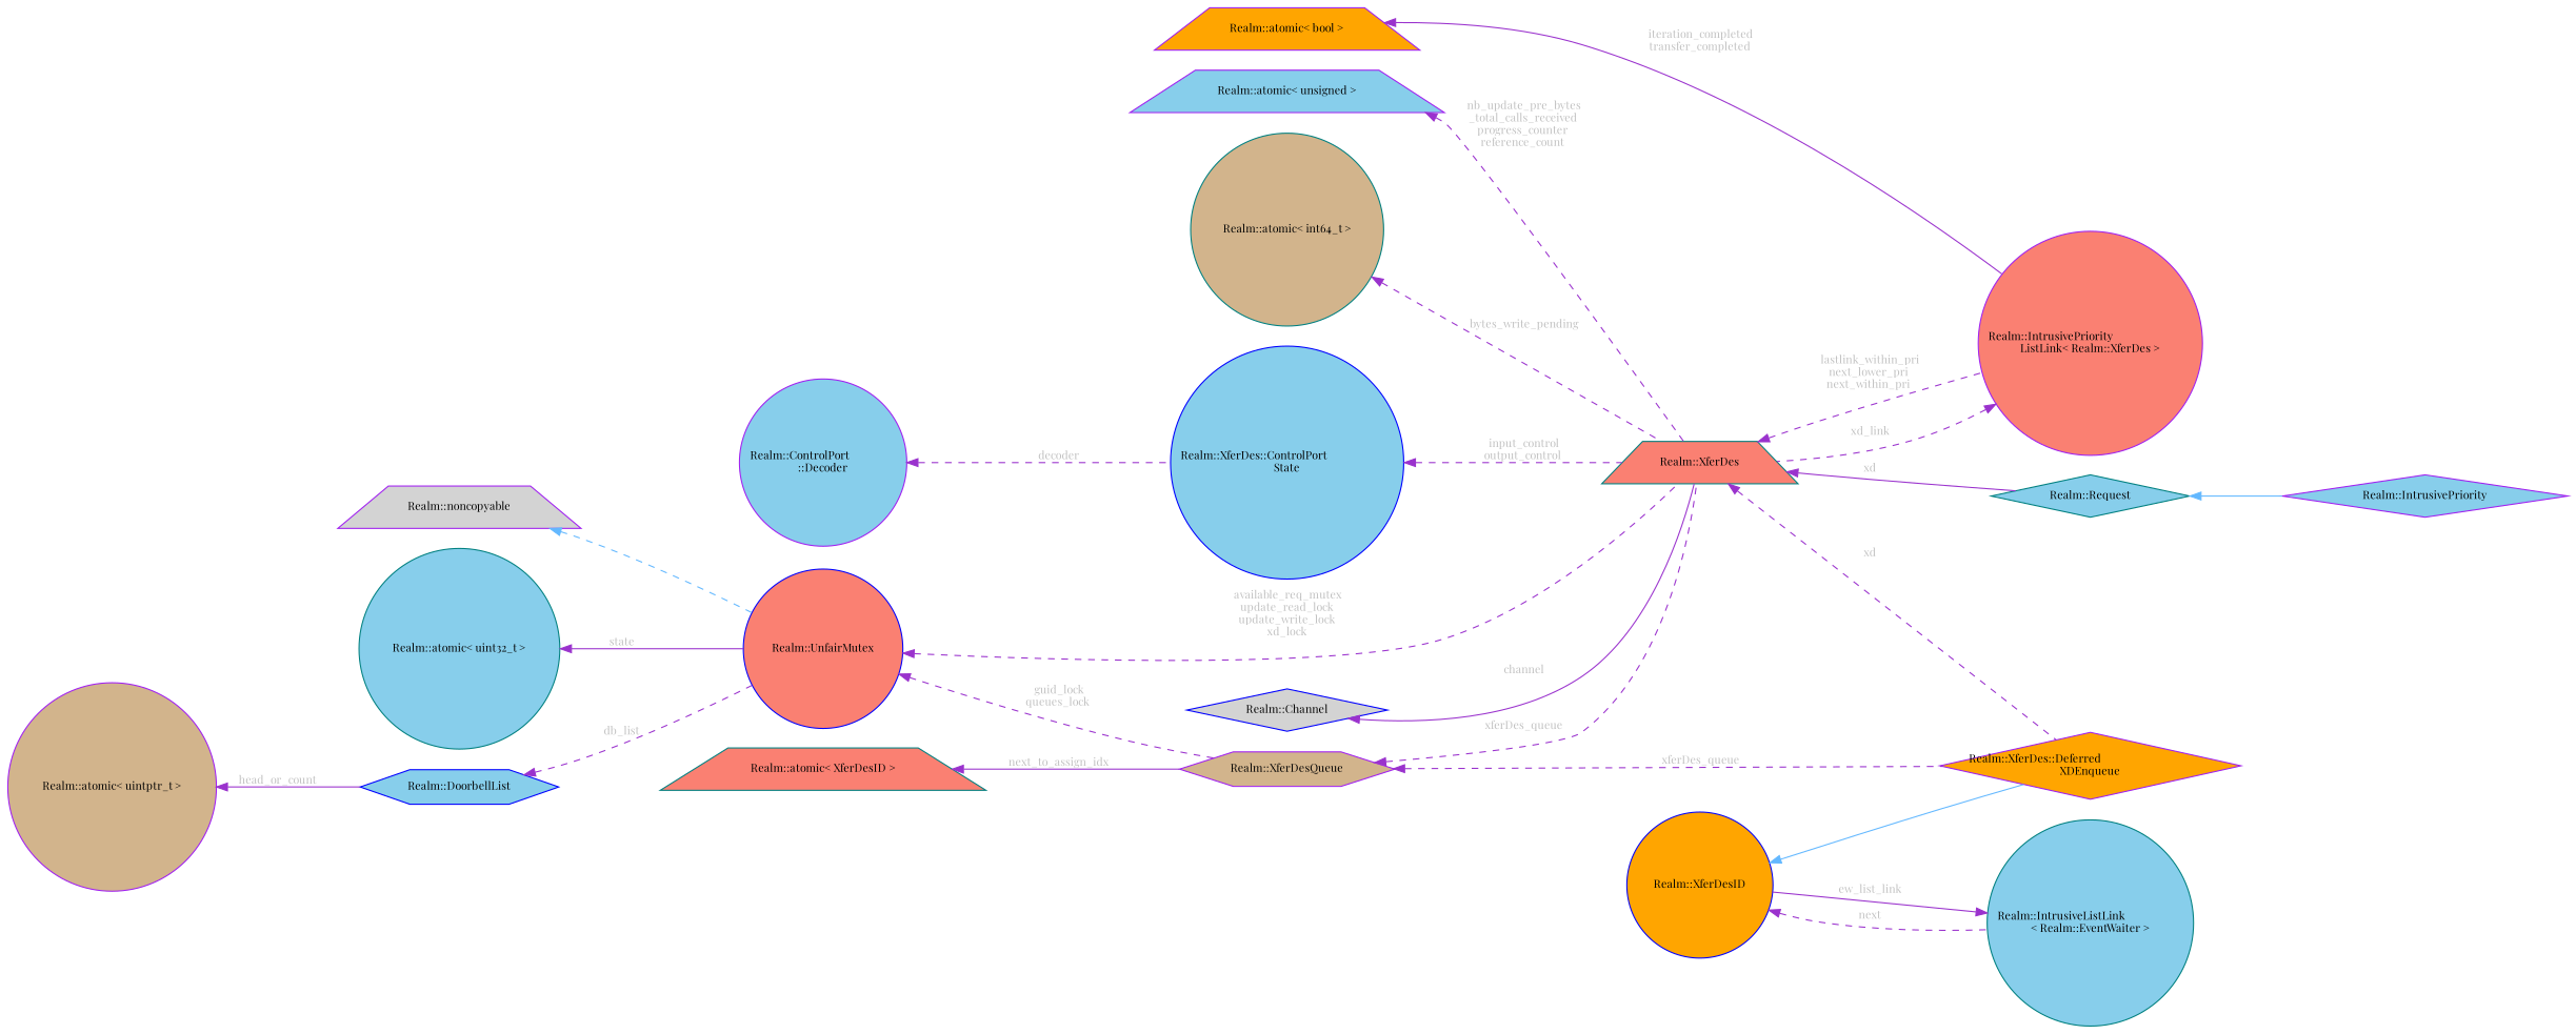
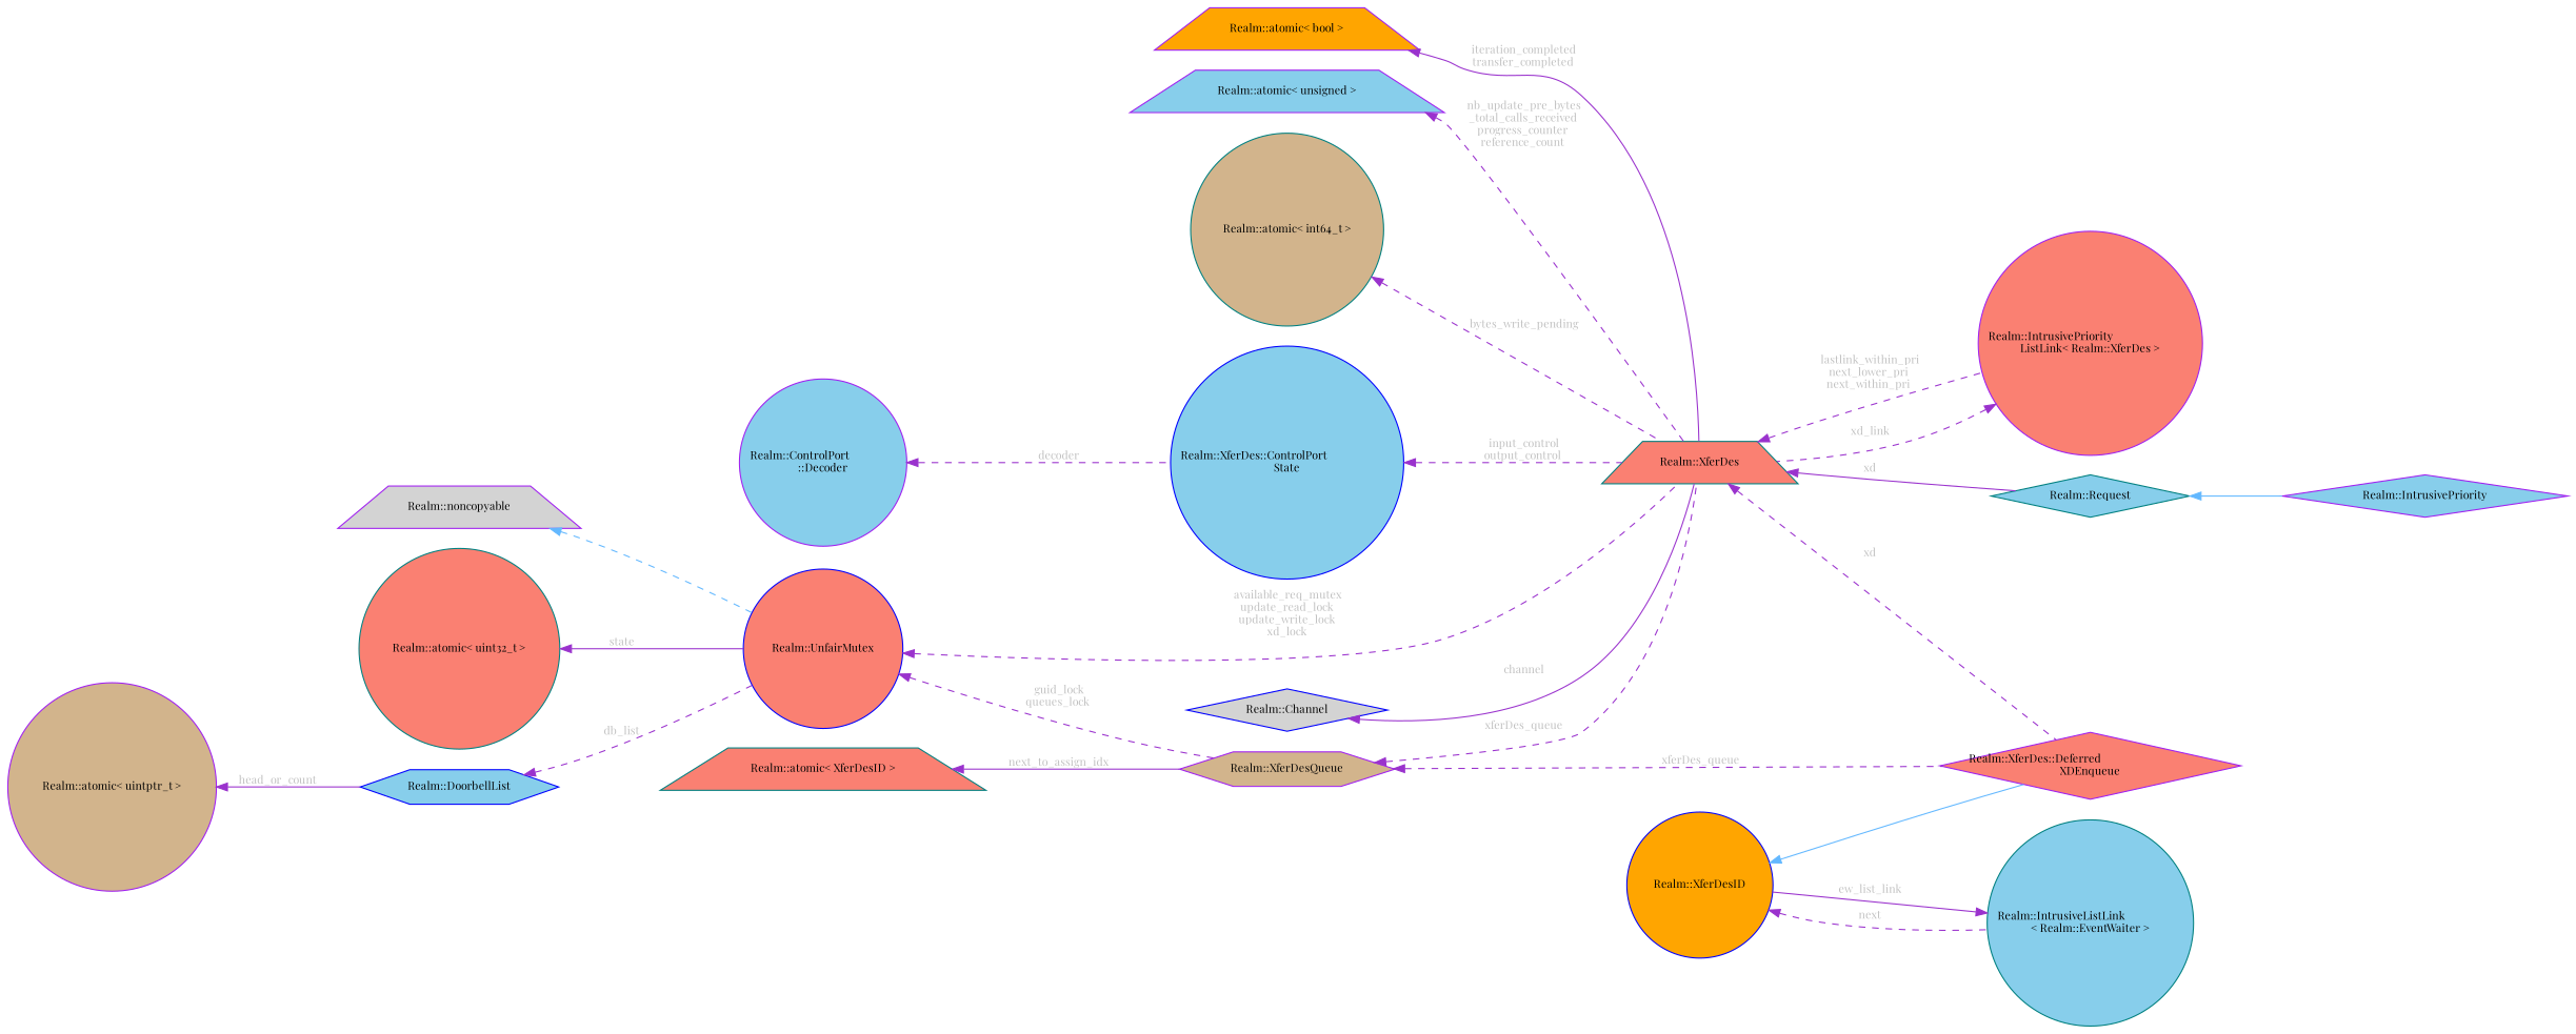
  digraph {
    fontname="Playfair Display"
    rankdir=LR
    node [color=purple fillcolor=skyblue fontname="Playfair Display" fontsize=10 shape=circle style=filled]
    edge [color=darkorchid3 dir=back fontname="Playfair Display" fontsize=10 labelfontname=Helvetica labelfontsize=10 style=dashed fontcolor=grey]
    n1 [fontcolor=black height=0.2 label="Realm::IntrusivePriority" shape=diamond width=0.4]
    n2 [color=teal height=0.2 label="Realm::Request" shape=diamond width=0.4]
    n3 [color=teal fillcolor=salmon height=0.2 label="Realm::XferDes" shape=trapezium width=0.4]
    n4 [fillcolor=salmon height=0.2 label="Realm::IntrusivePriority\lListLink\< Realm::XferDes \>" width=0.4]
-   n5 [fillcolor=orange height=0.2 label="Realm::XferDes::Deferred\lXDEnqueue" shape=diamond width=0.4]
+   n5 [fillcolor=salmon height=0.2 label="Realm::XferDes::Deferred\lXDEnqueue" shape=diamond width=0.4]
    n6 [fillcolor=tan height=0.2 label="Realm::XferDesQueue" shape=hexagon width=0.4]
    n7 [color=blue fillcolor=salmon height=0.2 label="Realm::UnfairMutex" width=0.4]
    n8 [fillcolor=lightgrey height=0.2 label="Realm::noncopyable" shape=trapezium width=0.4]
-   n9 [color=teal height=0.2 label="Realm::atomic\< uint32_t \>" width=0.4]
+   n9 [color=teal fillcolor=salmon height=0.2 label="Realm::atomic\< uint32_t \>" width=0.4]
    n10 [color=blue height=0.2 label="Realm::DoorbellList" shape=hexagon width=0.4]
    n11 [fillcolor=tan height=0.2 label="Realm::atomic\< uintptr_t \>" width=0.4]
    n12 [color=teal fillcolor=salmon height=0.2 label="Realm::atomic\< XferDesID \>" shape=trapezium width=0.4]
    n13 [fillcolor=orange height=0.2 label="Realm::atomic\< bool \>" shape=trapezium width=0.4]
    n14 [color=teal fillcolor=tan height=0.2 label="Realm::atomic\< int64_t \>" width=0.4]
    n15 [color=blue height=0.2 label="Realm::XferDes::ControlPort\lState" width=0.4]
    n16 [height=0.2 label="Realm::ControlPort\l::Decoder" width=0.4]
    n17 [color=blue fillcolor=lightgrey height=0.2 label="Realm::Channel" shape=diamond width=0.4]
    n18 [height=0.2 label="Realm::atomic\< unsigned \>" shape=trapezium width=0.4]
    n19 [color=blue fillcolor=orange height=0.2 label="Realm::XferDesID" width=0.4]
    n20 [color=teal height=0.2 label="Realm::IntrusiveListLink\l\< Realm::EventWaiter \>" width=0.4]
    n2 -> n1 [color=steelblue1 style=solid fontcolor=""]
    n3 -> n2 [label=" xd" style=solid]
    n3 -> n4 [label=" lastlink_within_pri\nnext_lower_pri\nnext_within_pri"]
    n3 -> n5 [label=" xd"]
    n4 -> n3 [label=" xd_link"]
    n6 -> n3 [label=" xferDes_queue"]
    n6 -> n5 [label=" xferDes_queue"]
    n7 -> n3 [label=" available_req_mutex\nupdate_read_lock\nupdate_write_lock\nxd_lock"]
    n7 -> n6 [label=" guid_lock\nqueues_lock"]
    n8 -> n7 [color=steelblue1 fontcolor=""]
    n9 -> n7 [label=" state" style=solid]
    n10 -> n7 [label=" db_list"]
    n11 -> n10 [label=" head_or_count" style=solid]
    n12 -> n6 [label=" next_to_assign_idx" style=solid]
-   n13 -> n4 [label=" iteration_completed\ntransfer_completed" style=solid]
+   n13 -> n3 [label=" iteration_completed\ntransfer_completed" style=solid]
    n14 -> n3 [label=" bytes_write_pending"]
    n15 -> n3 [label=" input_control\noutput_control"]
    n16 -> n15 [label=" decoder"]
    n17 -> n3 [label=" channel" style=solid]
    n18 -> n3 [label=" nb_update_pre_bytes\l_total_calls_received\nprogress_counter\nreference_count"]
    n19 -> n5 [color=steelblue1 style=solid fontcolor=""]
    n19 -> n20 [label=" next"]
    n20 -> n19 [label=" ew_list_link" style=solid]
  }
